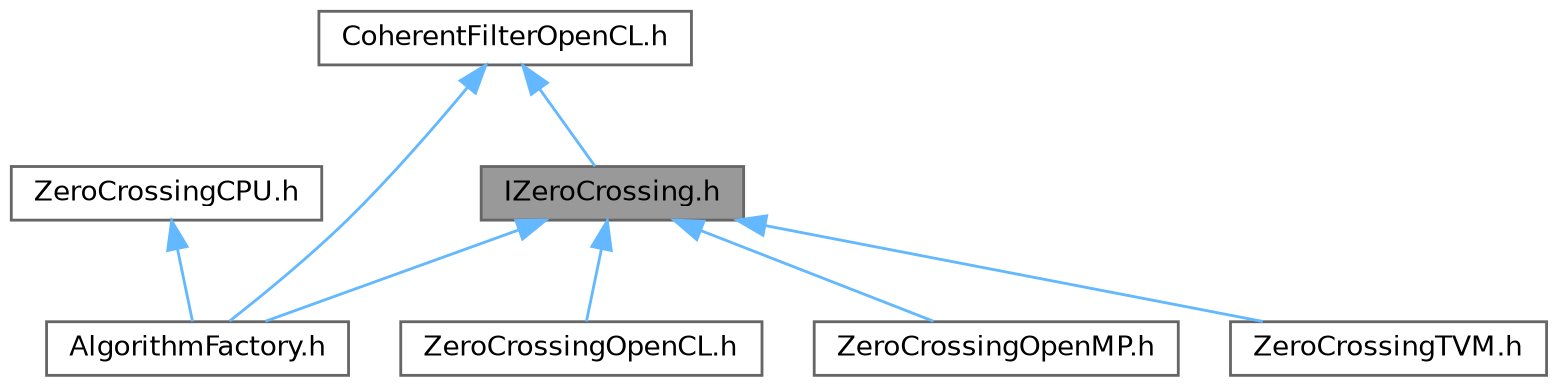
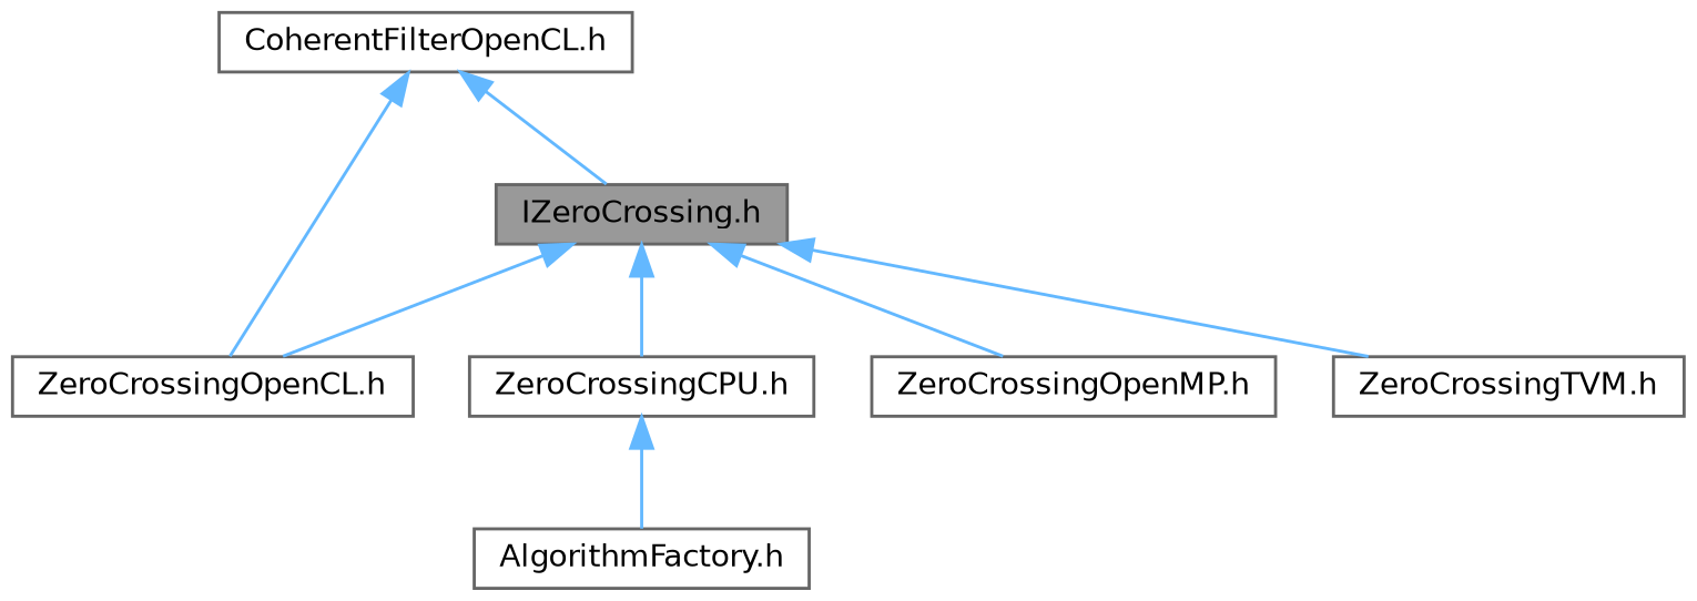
  digraph {
    node [color=grey40 fillcolor=white fontname=Helvetica fontsize=10 shape=box style=filled]
    edge [color=steelblue1 dir=back fontname=Helvetica fontsize=10 labelfontname=Helvetica labelfontsize=10 style=solid]
    n1 [color=gray40 fillcolor=grey60 fontcolor=black height=0.2 label="IZeroCrossing.h" width=0.4]
    n2 [height=0.2 label="ZeroCrossingCPU.h" width=0.4]
    n3 [height=0.2 label="ZeroCrossingOpenCL.h" width=0.4]
    n4 [height=0.2 label="ZeroCrossingOpenMP.h" width=0.4]
    n5 [height=0.2 label="ZeroCrossingTVM.h" width=0.4]
    n6 [height=0.2 label="CoherentFilterOpenCL.h" width=0.4]
    n7 [height=0.2 label="AlgorithmFactory.h" width=0.4]
-   n1 -> n7
+   n1 -> n2
    n1 -> n3
    n1 -> n4
    n1 -> n5
    n2 -> n7
    n6 -> n1
-   n6 -> n7
+   n6 -> n3
  }
